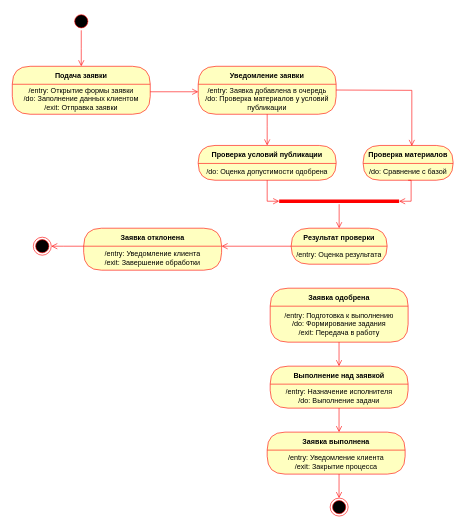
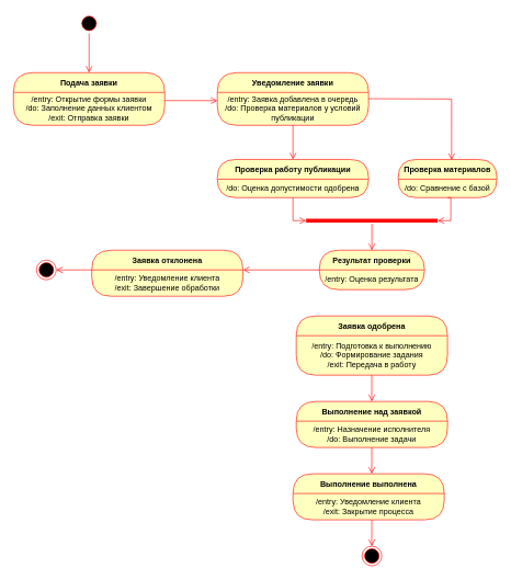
  <mxCell id="0" />
  <mxCell id="1" parent="0" />
  <mxCell id="2" value="" style="ellipse;html=1;shape=startState;fillColor=#000000;strokeColor=#ff0000;" vertex="1" parent="1"><mxGeometry x="120" y="20" width="30" height="30" as="geometry" /></mxCell>
  <mxCell id="3" value="" style="edgeStyle=orthogonalEdgeStyle;html=1;verticalAlign=bottom;endArrow=open;endSize=8;strokeColor=#ff0000;rounded=0;" edge="1" source="2" parent="1"><mxGeometry relative="1" as="geometry"><mxPoint x="135" y="110" as="targetPoint" /></mxGeometry></mxCell>
  <mxCell id="4" value="" style="ellipse;html=1;shape=endState;fillColor=#000000;strokeColor=#ff0000;" vertex="1" parent="1"><mxGeometry x="55" y="395" width="30" height="30" as="geometry" /></mxCell>
  <mxCell id="5" value="Подача заявки" style="swimlane;fontStyle=1;align=center;verticalAlign=middle;childLayout=stackLayout;horizontal=1;startSize=30;horizontalStack=0;resizeParent=0;resizeLast=1;container=0;fontColor=#000000;collapsible=0;rounded=1;arcSize=33;strokeColor=#ff0000;fillColor=#ffffc0;swimlaneFillColor=#ffffc0;dropTarget=0;" vertex="1" parent="1"><mxGeometry x="20" y="110" width="230" height="80" as="geometry" /></mxCell>
  <mxCell id="6" value="&lt;span style=&quot;text-align: left;&quot;&gt;/entry: Открытие формы заявки&lt;/span&gt;&lt;div&gt;&lt;span style=&quot;text-align: left;&quot;&gt;/do: Заполнение данных клиентом&lt;/span&gt;&lt;span style=&quot;text-align: left;&quot;&gt;&lt;br&gt;&lt;/span&gt;&lt;/div&gt;&lt;div&gt;&lt;span style=&quot;text-align: left;&quot;&gt;/exit: Отправка заявки&lt;/span&gt;&lt;span style=&quot;text-align: left;&quot;&gt;&lt;br&gt;&lt;/span&gt;&lt;/div&gt;" style="text;html=1;strokeColor=none;fillColor=none;align=center;verticalAlign=middle;spacingLeft=4;spacingRight=4;whiteSpace=wrap;overflow=hidden;rotatable=0;fontColor=#000000;" vertex="1" parent="5"><mxGeometry y="30" width="230" height="50" as="geometry" /></mxCell>
  <mxCell id="7" value="" style="edgeStyle=orthogonalEdgeStyle;html=1;verticalAlign=bottom;endArrow=open;endSize=8;strokeColor=#ff0000;rounded=0;exitX=1;exitY=0.25;exitDx=0;exitDy=0;entryX=0;entryY=0.25;entryDx=0;entryDy=0;" edge="1" source="6" parent="1" target="9"><mxGeometry relative="1" as="geometry"><mxPoint x="235" y="370" as="targetPoint" /></mxGeometry></mxCell>
  <mxCell id="8" value="Уведомление заявки" style="swimlane;fontStyle=1;align=center;verticalAlign=middle;childLayout=stackLayout;horizontal=1;startSize=30;horizontalStack=0;resizeParent=0;resizeLast=1;container=0;fontColor=#000000;collapsible=0;rounded=1;arcSize=33;strokeColor=#ff0000;fillColor=#ffffc0;swimlaneFillColor=#ffffc0;dropTarget=0;" vertex="1" parent="1"><mxGeometry x="330" y="110" width="230" height="80" as="geometry" /></mxCell>
  <mxCell id="9" value="&lt;div&gt;&lt;span style=&quot;text-align: left;&quot;&gt;/entry: Заявка добавлена в очередь&lt;/span&gt;&lt;span style=&quot;text-align: left;&quot;&gt;&lt;br&gt;&lt;/span&gt;&lt;/div&gt;&lt;div&gt;&lt;span style=&quot;text-align: left;&quot;&gt;/do: Проверка материалов у условий публикации&lt;/span&gt;&lt;span style=&quot;text-align: left;&quot;&gt;&lt;br&gt;&lt;/span&gt;&lt;/div&gt;" style="text;html=1;strokeColor=none;fillColor=none;align=center;verticalAlign=middle;spacingLeft=4;spacingRight=4;whiteSpace=wrap;overflow=hidden;rotatable=0;fontColor=#000000;" vertex="1" parent="8"><mxGeometry y="30" width="230" height="50" as="geometry" /></mxCell>
  <mxCell id="10" value="Проверка материалов" style="swimlane;fontStyle=1;align=center;verticalAlign=middle;childLayout=stackLayout;horizontal=1;startSize=30;horizontalStack=0;resizeParent=0;resizeLast=1;container=0;fontColor=#000000;collapsible=0;rounded=1;arcSize=33;strokeColor=#ff0000;fillColor=#ffffc0;swimlaneFillColor=#ffffc0;dropTarget=0;" vertex="1" parent="1"><mxGeometry x="605" y="242" width="150" height="58" as="geometry" /></mxCell>
  <mxCell id="11" value="&lt;div&gt;&lt;span style=&quot;text-align: left;&quot;&gt;/do: Сравнение с базой&lt;/span&gt;&lt;br&gt;&lt;/div&gt;" style="text;html=1;strokeColor=none;fillColor=none;align=center;verticalAlign=middle;spacingLeft=4;spacingRight=4;whiteSpace=wrap;overflow=hidden;rotatable=0;fontColor=#000000;" vertex="1" parent="10"><mxGeometry y="30" width="150" height="28" as="geometry" /></mxCell>
- <mxCell id="12" value="Проверка условий публикации" style="swimlane;fontStyle=1;align=center;verticalAlign=middle;childLayout=stackLayout;horizontal=1;startSize=30;horizontalStack=0;resizeParent=0;resizeLast=1;container=0;fontColor=#000000;collapsible=0;rounded=1;arcSize=33;strokeColor=#ff0000;fillColor=#ffffc0;swimlaneFillColor=#ffffc0;dropTarget=0;" vertex="1" parent="1"><mxGeometry x="330" y="242" width="230" height="58" as="geometry" /></mxCell>
+ <mxCell id="12" value="Проверка работу публикации" style="swimlane;fontStyle=1;align=center;verticalAlign=middle;childLayout=stackLayout;horizontal=1;startSize=30;horizontalStack=0;resizeParent=0;resizeLast=1;container=0;fontColor=#000000;collapsible=0;rounded=1;arcSize=33;strokeColor=#ff0000;fillColor=#ffffc0;swimlaneFillColor=#ffffc0;dropTarget=0;" vertex="1" parent="1"><mxGeometry x="330" y="242" width="230" height="58" as="geometry" /></mxCell>
  <mxCell id="13" value="&lt;div&gt;&lt;span style=&quot;text-align: left;&quot;&gt;/do: Оценка допустимости одобрена&lt;/span&gt;&lt;br&gt;&lt;/div&gt;" style="text;html=1;strokeColor=none;fillColor=none;align=center;verticalAlign=middle;spacingLeft=4;spacingRight=4;whiteSpace=wrap;overflow=hidden;rotatable=0;fontColor=#000000;" vertex="1" parent="12"><mxGeometry y="30" width="230" height="28" as="geometry" /></mxCell>
  <mxCell id="14" value="Результат проверки" style="swimlane;fontStyle=1;align=center;verticalAlign=middle;childLayout=stackLayout;horizontal=1;startSize=30;horizontalStack=0;resizeParent=0;resizeLast=1;container=0;fontColor=#000000;collapsible=0;rounded=1;arcSize=33;strokeColor=#ff0000;fillColor=#ffffc0;swimlaneFillColor=#ffffc0;dropTarget=0;" vertex="1" parent="1"><mxGeometry x="485" y="380" width="160" height="60" as="geometry" /></mxCell>
  <mxCell id="15" value="&lt;div&gt;&lt;span style=&quot;text-align: left;&quot;&gt;/entry: Оценка результата&lt;/span&gt;&lt;br&gt;&lt;/div&gt;" style="text;html=1;strokeColor=none;fillColor=none;align=center;verticalAlign=middle;spacingLeft=4;spacingRight=4;whiteSpace=wrap;overflow=hidden;rotatable=0;fontColor=#000000;" vertex="1" parent="14"><mxGeometry y="30" width="160" height="30" as="geometry" /></mxCell>
  <mxCell id="16" value="Заявка отклонена" style="swimlane;fontStyle=1;align=center;verticalAlign=middle;childLayout=stackLayout;horizontal=1;startSize=30;horizontalStack=0;resizeParent=0;resizeLast=1;container=0;fontColor=#000000;collapsible=0;rounded=1;arcSize=33;strokeColor=#ff0000;fillColor=#ffffc0;swimlaneFillColor=#ffffc0;dropTarget=0;" vertex="1" parent="1"><mxGeometry x="139" y="380" width="230" height="70" as="geometry" /></mxCell>
  <mxCell id="17" value="&lt;div&gt;&lt;span style=&quot;text-align: left;&quot;&gt;/entry: Уведомление клиента&lt;/span&gt;&lt;br&gt;&lt;/div&gt;&lt;div&gt;&lt;span style=&quot;text-align: left;&quot;&gt;/exit: Завершение обработки&lt;/span&gt;&lt;span style=&quot;text-align: left;&quot;&gt;&lt;br&gt;&lt;/span&gt;&lt;/div&gt;" style="text;html=1;strokeColor=none;fillColor=none;align=center;verticalAlign=middle;spacingLeft=4;spacingRight=4;whiteSpace=wrap;overflow=hidden;rotatable=0;fontColor=#000000;" vertex="1" parent="16"><mxGeometry y="30" width="230" height="40" as="geometry" /></mxCell>
  <mxCell id="18" value="" style="edgeStyle=orthogonalEdgeStyle;html=1;verticalAlign=bottom;endArrow=open;endSize=8;strokeColor=#ff0000;rounded=0;exitX=0.5;exitY=1;exitDx=0;exitDy=0;entryX=0.5;entryY=0;entryDx=0;entryDy=0;" edge="1" parent="1" source="9" target="12"><mxGeometry relative="1" as="geometry"><mxPoint x="535" y="210" as="targetPoint" /><mxPoint x="455" y="210" as="sourcePoint" /><Array as="points"><mxPoint x="445" y="210" /><mxPoint x="445" y="210" /></Array></mxGeometry></mxCell>
  <mxCell id="19" value="" style="edgeStyle=orthogonalEdgeStyle;html=1;verticalAlign=bottom;endArrow=open;endSize=8;strokeColor=#ff0000;rounded=0;exitX=1;exitY=0.25;exitDx=0;exitDy=0;entryX=0.541;entryY=0.014;entryDx=0;entryDy=0;entryPerimeter=0;" edge="1" parent="1" target="10"><mxGeometry relative="1" as="geometry"><mxPoint x="640" y="149.58" as="targetPoint" /><mxPoint x="560" y="149.58" as="sourcePoint" /></mxGeometry></mxCell>
  <mxCell id="20" value="" style="shape=line;html=1;strokeWidth=6;strokeColor=#ff0000;" vertex="1" parent="1"><mxGeometry x="465" y="330" width="200" height="10" as="geometry" /></mxCell>
  <mxCell id="21" value="" style="edgeStyle=orthogonalEdgeStyle;html=1;verticalAlign=bottom;endArrow=open;endSize=8;strokeColor=#ff0000;rounded=0;entryX=0.5;entryY=0;entryDx=0;entryDy=0;" edge="1" source="20" parent="1" target="14"><mxGeometry relative="1" as="geometry"><mxPoint x="565" y="380" as="targetPoint" /></mxGeometry></mxCell>
  <mxCell id="22" value="" style="edgeStyle=orthogonalEdgeStyle;html=1;verticalAlign=bottom;endArrow=open;endSize=8;strokeColor=#ff0000;rounded=0;exitX=0.5;exitY=1;exitDx=0;exitDy=0;entryX=0;entryY=0.5;entryDx=0;entryDy=0;entryPerimeter=0;" edge="1" parent="1" source="13" target="20"><mxGeometry relative="1" as="geometry"><mxPoint x="455" y="252" as="targetPoint" /><mxPoint x="455" y="200" as="sourcePoint" /><Array as="points"><mxPoint x="445" y="335" /></Array></mxGeometry></mxCell>
  <mxCell id="23" value="" style="edgeStyle=orthogonalEdgeStyle;html=1;verticalAlign=bottom;endArrow=open;endSize=8;strokeColor=#ff0000;rounded=0;exitX=0.5;exitY=1;exitDx=0;exitDy=0;entryX=1;entryY=0.5;entryDx=0;entryDy=0;entryPerimeter=0;" edge="1" parent="1" source="11" target="20"><mxGeometry relative="1" as="geometry"><mxPoint x="465" y="262" as="targetPoint" /><mxPoint x="465" y="210" as="sourcePoint" /><Array as="points"><mxPoint x="685" y="300" /><mxPoint x="685" y="335" /></Array></mxGeometry></mxCell>
  <mxCell id="24" value="" style="edgeStyle=orthogonalEdgeStyle;html=1;verticalAlign=bottom;endArrow=open;endSize=8;strokeColor=#ff0000;rounded=0;exitX=0;exitY=0.5;exitDx=0;exitDy=0;entryX=1;entryY=0;entryDx=0;entryDy=0;" edge="1" parent="1" source="14" target="17"><mxGeometry relative="1" as="geometry"><mxPoint x="475" y="272" as="targetPoint" /><mxPoint x="475" y="220" as="sourcePoint" /><Array as="points"><mxPoint x="485" y="410" /></Array></mxGeometry></mxCell>
  <mxCell id="25" value="" style="edgeStyle=orthogonalEdgeStyle;html=1;verticalAlign=bottom;endArrow=open;endSize=8;strokeColor=#ff0000;rounded=0;exitX=0;exitY=0;exitDx=0;exitDy=0;entryX=1;entryY=0.5;entryDx=0;entryDy=0;" edge="1" parent="1" source="17" target="4"><mxGeometry relative="1" as="geometry"><mxPoint x="245" y="392" as="targetPoint" /><mxPoint x="245" y="340" as="sourcePoint" /><Array as="points"><mxPoint x="105" y="410" /><mxPoint x="105" y="410" /></Array></mxGeometry></mxCell>
  <mxCell id="26" value="Выполнение над заявкой" style="swimlane;fontStyle=1;align=center;verticalAlign=middle;childLayout=stackLayout;horizontal=1;startSize=30;horizontalStack=0;resizeParent=0;resizeLast=1;container=0;fontColor=#000000;collapsible=0;rounded=1;arcSize=33;strokeColor=#ff0000;fillColor=#ffffc0;swimlaneFillColor=#ffffc0;dropTarget=0;" vertex="1" parent="1"><mxGeometry x="450" y="610" width="230" height="70" as="geometry" /></mxCell>
  <mxCell id="27" value="&lt;div&gt;&lt;div&gt;/entry: Назначение исполнителя&lt;/div&gt;&lt;div&gt;/do: Выполнение задачи&lt;br&gt;&lt;/div&gt;&lt;/div&gt;" style="text;html=1;strokeColor=none;fillColor=none;align=center;verticalAlign=middle;spacingLeft=4;spacingRight=4;whiteSpace=wrap;overflow=hidden;rotatable=0;fontColor=#000000;" vertex="1" parent="26"><mxGeometry y="30" width="230" height="40" as="geometry" /></mxCell>
  <mxCell id="28" style="edgeStyle=orthogonalEdgeStyle;rounded=0;orthogonalLoop=1;jettySize=auto;html=1;exitX=0.5;exitY=1;exitDx=0;exitDy=0;" edge="1" parent="26" source="27" target="27"><mxGeometry relative="1" as="geometry" /></mxCell>
  <mxCell id="29" value="Заявка одобрена" style="swimlane;fontStyle=1;align=center;verticalAlign=middle;childLayout=stackLayout;horizontal=1;startSize=30;horizontalStack=0;resizeParent=0;resizeLast=1;container=0;fontColor=#000000;collapsible=0;rounded=1;arcSize=33;strokeColor=#ff0000;fillColor=#ffffc0;swimlaneFillColor=#ffffc0;dropTarget=0;" vertex="1" parent="1"><mxGeometry x="450" y="480" width="230" height="90" as="geometry" /></mxCell>
  <mxCell id="30" value="&lt;div&gt;/entry: Подготовка к выполнению&lt;/div&gt;&lt;div&gt;/do: Формирование задания&lt;/div&gt;&lt;div&gt;/exit: Передача в работу&lt;br&gt;&lt;/div&gt;" style="text;html=1;strokeColor=none;fillColor=none;align=center;verticalAlign=middle;spacingLeft=4;spacingRight=4;whiteSpace=wrap;overflow=hidden;rotatable=0;fontColor=#000000;" vertex="1" parent="29"><mxGeometry y="30" width="230" height="60" as="geometry" /></mxCell>
  <mxCell id="31" style="edgeStyle=orthogonalEdgeStyle;rounded=0;orthogonalLoop=1;jettySize=auto;html=1;exitX=0.5;exitY=1;exitDx=0;exitDy=0;" edge="1" parent="29" source="30" target="30"><mxGeometry relative="1" as="geometry" /></mxCell>
  <mxCell id="32" value="" style="edgeStyle=orthogonalEdgeStyle;html=1;verticalAlign=bottom;endArrow=open;endSize=8;strokeColor=#ff0000;rounded=0;exitX=0.5;exitY=1;exitDx=0;exitDy=0;entryX=0.5;entryY=0;entryDx=0;entryDy=0;" edge="1" parent="1"><mxGeometry relative="1" as="geometry"><mxPoint x="564.8" y="610" as="targetPoint" /><mxPoint x="564.8" y="570" as="sourcePoint" /><Array as="points"><mxPoint x="564.8" y="600" /><mxPoint x="564.8" y="600" /></Array></mxGeometry></mxCell>
- <mxCell id="33" value="Заявка выполнена" style="swimlane;fontStyle=1;align=center;verticalAlign=middle;childLayout=stackLayout;horizontal=1;startSize=30;horizontalStack=0;resizeParent=0;resizeLast=1;container=0;fontColor=#000000;collapsible=0;rounded=1;arcSize=33;strokeColor=#ff0000;fillColor=#ffffc0;swimlaneFillColor=#ffffc0;dropTarget=0;" vertex="1" parent="1"><mxGeometry x="445" y="720" width="230" height="70" as="geometry" /></mxCell>
+ <mxCell id="33" value="Выполнение выполнена" style="swimlane;fontStyle=1;align=center;verticalAlign=middle;childLayout=stackLayout;horizontal=1;startSize=30;horizontalStack=0;resizeParent=0;resizeLast=1;container=0;fontColor=#000000;collapsible=0;rounded=1;arcSize=33;strokeColor=#ff0000;fillColor=#ffffc0;swimlaneFillColor=#ffffc0;dropTarget=0;" vertex="1" parent="1"><mxGeometry x="445" y="720" width="230" height="70" as="geometry" /></mxCell>
  <mxCell id="34" value="&lt;div&gt;&lt;div&gt;/entry: Уведомление клиента&lt;/div&gt;&lt;div&gt;/exit: Закрытие процесса&lt;br&gt;&lt;/div&gt;&lt;/div&gt;" style="text;html=1;strokeColor=none;fillColor=none;align=center;verticalAlign=middle;spacingLeft=4;spacingRight=4;whiteSpace=wrap;overflow=hidden;rotatable=0;fontColor=#000000;" vertex="1" parent="33"><mxGeometry y="30" width="230" height="40" as="geometry" /></mxCell>
  <mxCell id="35" style="edgeStyle=orthogonalEdgeStyle;rounded=0;orthogonalLoop=1;jettySize=auto;html=1;exitX=0.5;exitY=1;exitDx=0;exitDy=0;" edge="1" parent="33" source="34" target="34"><mxGeometry relative="1" as="geometry" /></mxCell>
  <mxCell id="36" value="" style="edgeStyle=orthogonalEdgeStyle;html=1;verticalAlign=bottom;endArrow=open;endSize=8;strokeColor=#ff0000;rounded=0;exitX=0.5;exitY=1;exitDx=0;exitDy=0;entryX=0.5;entryY=0;entryDx=0;entryDy=0;" edge="1" parent="1"><mxGeometry relative="1" as="geometry"><mxPoint x="564.83" y="720" as="targetPoint" /><mxPoint x="564.83" y="680" as="sourcePoint" /><Array as="points"><mxPoint x="564.83" y="710" /><mxPoint x="564.83" y="710" /></Array></mxGeometry></mxCell>
  <mxCell id="37" value="" style="ellipse;html=1;shape=endState;fillColor=#000000;strokeColor=#ff0000;" vertex="1" parent="1"><mxGeometry x="550" y="830" width="30" height="30" as="geometry" /></mxCell>
  <mxCell id="38" value="" style="edgeStyle=orthogonalEdgeStyle;html=1;verticalAlign=bottom;endArrow=open;endSize=8;strokeColor=#ff0000;rounded=0;exitX=0.5;exitY=1;exitDx=0;exitDy=0;entryX=0.5;entryY=0;entryDx=0;entryDy=0;" edge="1" parent="1"><mxGeometry relative="1" as="geometry"><mxPoint x="564.83" y="830" as="targetPoint" /><mxPoint x="564.83" y="790" as="sourcePoint" /><Array as="points"><mxPoint x="564.83" y="820" /><mxPoint x="564.83" y="820" /></Array></mxGeometry></mxCell>
